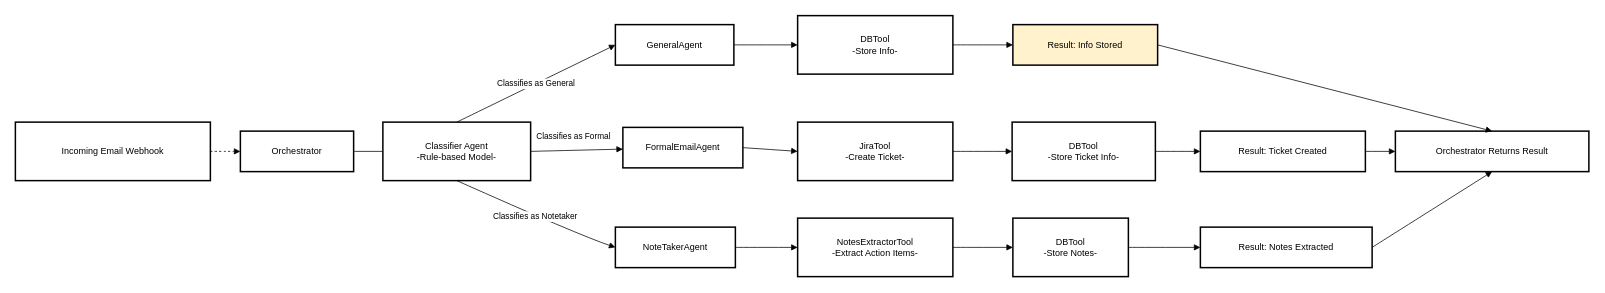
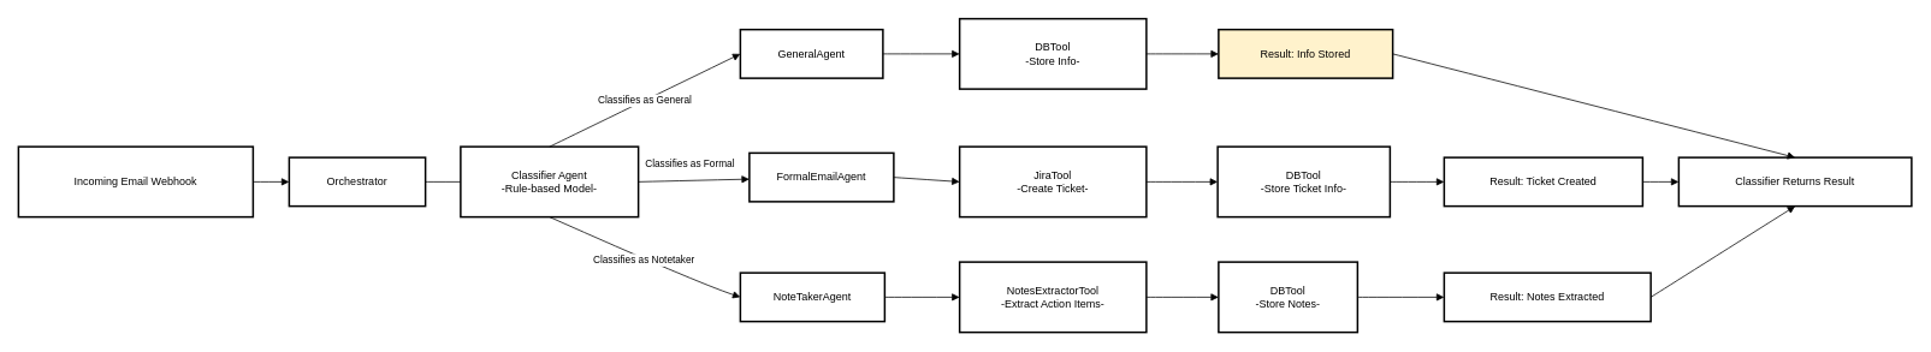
  <mxCell id="0" />
  <mxCell id="1" parent="0" />
  <mxCell id="2" value="Incoming Email Webhook" style="whiteSpace=wrap;strokeWidth=2;" vertex="1" parent="1"><mxGeometry x="20" y="162" width="260" height="78" as="geometry" /></mxCell>
  <mxCell id="3" value="Orchestrator" style="whiteSpace=wrap;strokeWidth=2;" vertex="1" parent="1"><mxGeometry x="320" y="174" width="151" height="54" as="geometry" /></mxCell>
  <mxCell id="4" value="Classifier Agent&#10;-Rule-based Model-" style="whiteSpace=wrap;strokeWidth=2;" vertex="1" parent="1"><mxGeometry x="510" y="162" width="197" height="78" as="geometry" /></mxCell>
  <mxCell id="5" value="NoteTakerAgent" style="whiteSpace=wrap;strokeWidth=2;" vertex="1" parent="1"><mxGeometry x="820" y="302" width="160" height="54" as="geometry" /></mxCell>
  <mxCell id="6" value="FormalEmailAgent" style="whiteSpace=wrap;strokeWidth=2;" vertex="1" parent="1"><mxGeometry x="830" y="169" width="160" height="54" as="geometry" /></mxCell>
  <mxCell id="7" value="GeneralAgent" style="whiteSpace=wrap;strokeWidth=2;" vertex="1" parent="1"><mxGeometry x="820" y="32" width="158" height="54" as="geometry" /></mxCell>
  <mxCell id="8" value="NotesExtractorTool&#10;-Extract Action Items-" style="whiteSpace=wrap;strokeWidth=2;" vertex="1" parent="1"><mxGeometry x="1063" y="290" width="207" height="78" as="geometry" /></mxCell>
  <mxCell id="9" value="DBTool&#10;-Store Notes-" style="whiteSpace=wrap;strokeWidth=2;" vertex="1" parent="1"><mxGeometry x="1350" y="290" width="154" height="78" as="geometry" /></mxCell>
  <mxCell id="10" value="Result: Notes Extracted" style="whiteSpace=wrap;strokeWidth=2;" vertex="1" parent="1"><mxGeometry x="1600" y="302" width="229" height="54" as="geometry" /></mxCell>
  <mxCell id="11" value="JiraTool&#10;-Create Ticket-" style="whiteSpace=wrap;strokeWidth=2;" vertex="1" parent="1"><mxGeometry x="1063" y="162" width="207" height="78" as="geometry" /></mxCell>
  <mxCell id="12" value="DBTool&#10;-Store Ticket Info-" style="whiteSpace=wrap;strokeWidth=2;" vertex="1" parent="1"><mxGeometry x="1349" y="162" width="191" height="78" as="geometry" /></mxCell>
  <mxCell id="13" value="Result: Ticket Created" style="whiteSpace=wrap;strokeWidth=2;" vertex="1" parent="1"><mxGeometry x="1600" y="174" width="220" height="54" as="geometry" /></mxCell>
  <mxCell id="14" value="DBTool&#10;-Store Info-" style="whiteSpace=wrap;strokeWidth=2;" vertex="1" parent="1"><mxGeometry x="1063" y="20" width="207" height="78" as="geometry" /></mxCell>
  <mxCell id="15" value="Result: Info Stored" style="whiteSpace=wrap;strokeWidth=2;fillColor=#fff2cc;" vertex="1" parent="1"><mxGeometry x="1350" y="32" width="193" height="54" as="geometry" /></mxCell>
- <mxCell id="16" value="Orchestrator Returns Result" style="whiteSpace=wrap;strokeWidth=2;" vertex="1" parent="1"><mxGeometry x="1860" y="174" width="258" height="54" as="geometry" /></mxCell>
- <mxCell id="17" value="" style="curved=1;startArrow=none;endArrow=block;exitX=1;exitY=0.5;entryX=0;entryY=0.5;rounded=0;exitDx=0;exitDy=0;entryDx=0;entryDy=0;dashed=1;" edge="1" parent="1" source="2" target="3"><mxGeometry relative="1" as="geometry"><Array as="points" /></mxGeometry></mxCell>
+ <mxCell id="16" value="Classifier Returns Result" style="whiteSpace=wrap;strokeWidth=2;" vertex="1" parent="1"><mxGeometry x="1860" y="174" width="258" height="54" as="geometry" /></mxCell>
+ <mxCell id="17" value="" style="curved=1;startArrow=none;endArrow=block;exitX=1;exitY=0.5;entryX=0;entryY=0.5;rounded=0;exitDx=0;exitDy=0;entryDx=0;entryDy=0;" edge="1" parent="1" source="2" target="3"><mxGeometry relative="1" as="geometry"><Array as="points" /></mxGeometry></mxCell>
  <mxCell id="18" value="" style="curved=1;startArrow=none;endArrow=none;exitX=1;exitY=0.5;entryX=0;entryY=0.5;rounded=0;exitDx=0;exitDy=0;entryDx=0;entryDy=0;" edge="1" parent="1" source="3" target="4"><mxGeometry relative="1" as="geometry"><Array as="points" /></mxGeometry></mxCell>
  <mxCell id="19" value="Classifies as Notetaker" style="curved=1;startArrow=none;endArrow=block;exitX=0.5;exitY=1;entryX=0;entryY=0.5;rounded=0;exitDx=0;exitDy=0;entryDx=0;entryDy=0;" edge="1" parent="1" source="4" target="5"><mxGeometry relative="1" as="geometry"><Array as="points"><mxPoint x="770" y="312" /></Array></mxGeometry></mxCell>
  <mxCell id="20" value="Classifies as Formal" style="curved=1;startArrow=none;endArrow=block;exitX=1;exitY=0.5;rounded=0;exitDx=0;exitDy=0;" edge="1" parent="1" source="4" target="6"><mxGeometry x="-0.062" y="19" relative="1" as="geometry"><Array as="points" /><mxPoint as="offset" /></mxGeometry></mxCell>
  <mxCell id="21" value="Classifies as General" style="curved=1;startArrow=none;endArrow=block;exitX=0.5;exitY=0;entryX=0;entryY=0.5;rounded=0;exitDx=0;exitDy=0;entryDx=0;entryDy=0;" edge="1" parent="1" source="4" target="7"><mxGeometry relative="1" as="geometry"><Array as="points" /><mxPoint x="248.5" y="42" as="sourcePoint" /><mxPoint x="390" y="-31" as="targetPoint" /></mxGeometry></mxCell>
  <mxCell id="22" value="" style="curved=1;startArrow=none;endArrow=block;exitX=1;exitY=0.5;entryX=0;entryY=0.5;rounded=0;exitDx=0;exitDy=0;entryDx=0;entryDy=0;" edge="1" parent="1" source="5" target="8"><mxGeometry relative="1" as="geometry"><Array as="points" /></mxGeometry></mxCell>
  <mxCell id="23" value="" style="curved=1;startArrow=none;endArrow=block;exitX=1;exitY=0.5;rounded=0;exitDx=0;exitDy=0;" edge="1" parent="1" source="8" target="9"><mxGeometry relative="1" as="geometry"><Array as="points" /></mxGeometry></mxCell>
  <mxCell id="24" value="" style="curved=1;startArrow=none;endArrow=block;exitX=1;exitY=0.5;entryX=0;entryY=0.5;rounded=0;exitDx=0;exitDy=0;entryDx=0;entryDy=0;" edge="1" parent="1" source="9" target="10"><mxGeometry relative="1" as="geometry"><Array as="points" /></mxGeometry></mxCell>
  <mxCell id="25" value="" style="curved=1;startArrow=none;endArrow=block;exitX=1;exitY=0.5;entryX=0;entryY=0.5;rounded=0;exitDx=0;exitDy=0;exitPerimeter=0;entryDx=0;entryDy=0;" edge="1" parent="1" source="6" target="11"><mxGeometry relative="1" as="geometry"><Array as="points" /></mxGeometry></mxCell>
  <mxCell id="26" value="" style="curved=1;startArrow=none;endArrow=block;exitX=1;exitY=0.5;entryX=0;entryY=0.5;rounded=0;exitDx=0;exitDy=0;entryDx=0;entryDy=0;" edge="1" parent="1" source="11" target="12"><mxGeometry relative="1" as="geometry"><Array as="points" /></mxGeometry></mxCell>
  <mxCell id="27" value="" style="curved=1;startArrow=none;endArrow=block;exitX=1;exitY=0.5;entryX=0;entryY=0.5;rounded=0;exitDx=0;exitDy=0;entryDx=0;entryDy=0;" edge="1" parent="1" source="12" target="13"><mxGeometry relative="1" as="geometry"><Array as="points" /></mxGeometry></mxCell>
  <mxCell id="28" value="" style="curved=1;startArrow=none;endArrow=block;entryX=0;entryY=0.5;rounded=0;exitX=1;exitY=0.5;exitDx=0;exitDy=0;entryDx=0;entryDy=0;" edge="1" parent="1" source="7" target="14"><mxGeometry relative="1" as="geometry"><Array as="points" /><mxPoint x="920" y="82" as="sourcePoint" /></mxGeometry></mxCell>
  <mxCell id="29" value="" style="curved=1;startArrow=none;endArrow=block;rounded=0;entryX=0;entryY=0.5;entryDx=0;entryDy=0;exitX=1;exitY=0.5;exitDx=0;exitDy=0;" edge="1" parent="1" source="14" target="15"><mxGeometry relative="1" as="geometry"><Array as="points" /><mxPoint x="1216" y="59" as="sourcePoint" /><mxPoint x="1130" y="96" as="targetPoint" /></mxGeometry></mxCell>
  <mxCell id="30" value="" style="curved=1;startArrow=none;endArrow=block;exitX=1;exitY=0.5;entryX=0.5;entryY=1;rounded=0;entryDx=0;entryDy=0;exitDx=0;exitDy=0;" edge="1" parent="1" source="10" target="16"><mxGeometry relative="1" as="geometry"><Array as="points" /></mxGeometry></mxCell>
  <mxCell id="31" value="" style="curved=1;startArrow=none;endArrow=block;entryX=0;entryY=0.5;rounded=0;entryDx=0;entryDy=0;exitX=1;exitY=0.5;exitDx=0;exitDy=0;" edge="1" parent="1" source="13" target="16"><mxGeometry relative="1" as="geometry"><Array as="points" /><mxPoint x="1750" y="202" as="sourcePoint" /></mxGeometry></mxCell>
  <mxCell id="32" value="" style="curved=1;startArrow=none;endArrow=block;exitX=1;exitY=0.5;entryX=0.5;entryY=0;rounded=0;exitDx=0;exitDy=0;entryDx=0;entryDy=0;" edge="1" parent="1" source="15" target="16"><mxGeometry relative="1" as="geometry"><Array as="points" /></mxGeometry></mxCell>
